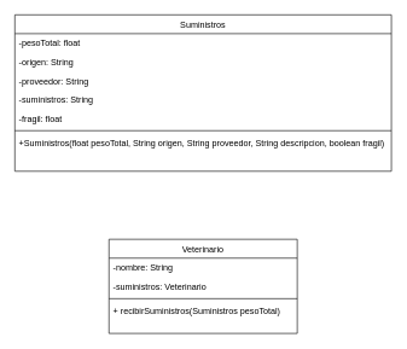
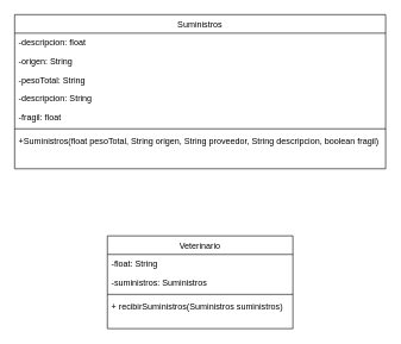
  <mxCell id="0" />
  <mxCell id="1" parent="0" />
  <mxCell id="2" value="Veterinario" style="swimlane;fontStyle=0;align=center;verticalAlign=top;childLayout=stackLayout;horizontal=1;startSize=26;horizontalStack=0;resizeParent=1;resizeLast=0;collapsible=1;marginBottom=0;rounded=0;shadow=0;strokeWidth=1;" parent="1" vertex="1"><mxGeometry x="150" y="330" width="260" height="130" as="geometry"><mxRectangle x="550" y="140" width="160" height="26" as="alternateBounds" /></mxGeometry></mxCell>
- <mxCell id="3" value="-nombre: String" style="text;align=left;verticalAlign=top;spacingLeft=4;spacingRight=4;overflow=hidden;rotatable=0;points=[[0,0.5],[1,0.5]];portConstraint=eastwest;" parent="2" vertex="1"><mxGeometry y="26" width="260" height="26" as="geometry" /></mxCell>
- <mxCell id="4" value="-suministros: Veterinario" style="text;align=left;verticalAlign=top;spacingLeft=4;spacingRight=4;overflow=hidden;rotatable=0;points=[[0,0.5],[1,0.5]];portConstraint=eastwest;rounded=0;shadow=0;html=0;" parent="2" vertex="1"><mxGeometry y="52" width="260" height="26" as="geometry" /></mxCell>
+ <mxCell id="3" value="-float: String" style="text;align=left;verticalAlign=top;spacingLeft=4;spacingRight=4;overflow=hidden;rotatable=0;points=[[0,0.5],[1,0.5]];portConstraint=eastwest;" parent="2" vertex="1"><mxGeometry y="26" width="260" height="26" as="geometry" /></mxCell>
+ <mxCell id="4" value="-suministros: Suministros" style="text;align=left;verticalAlign=top;spacingLeft=4;spacingRight=4;overflow=hidden;rotatable=0;points=[[0,0.5],[1,0.5]];portConstraint=eastwest;rounded=0;shadow=0;html=0;" parent="2" vertex="1"><mxGeometry y="52" width="260" height="26" as="geometry" /></mxCell>
  <mxCell id="5" value="" style="line;html=1;strokeWidth=1;align=left;verticalAlign=middle;spacingTop=-1;spacingLeft=3;spacingRight=3;rotatable=0;labelPosition=right;points=[];portConstraint=eastwest;" parent="2" vertex="1"><mxGeometry y="78" width="260" height="8" as="geometry" /></mxCell>
- <mxCell id="6" value="+ recibirSuministros(Suministros pesoTotal)" style="text;align=left;verticalAlign=top;spacingLeft=4;spacingRight=4;overflow=hidden;rotatable=0;points=[[0,0.5],[1,0.5]];portConstraint=eastwest;" parent="2" vertex="1"><mxGeometry y="86" width="260" height="26" as="geometry" /></mxCell>
+ <mxCell id="6" value="+ recibirSuministros(Suministros suministros)" style="text;align=left;verticalAlign=top;spacingLeft=4;spacingRight=4;overflow=hidden;rotatable=0;points=[[0,0.5],[1,0.5]];portConstraint=eastwest;" parent="2" vertex="1"><mxGeometry y="86" width="260" height="26" as="geometry" /></mxCell>
  <mxCell id="7" value="Suministros" style="swimlane;fontStyle=0;align=center;verticalAlign=top;childLayout=stackLayout;horizontal=1;startSize=26;horizontalStack=0;resizeParent=1;resizeLast=0;collapsible=1;marginBottom=0;rounded=0;shadow=0;strokeWidth=1;" parent="1" vertex="1"><mxGeometry x="20" y="20" width="520" height="216" as="geometry"><mxRectangle x="550" y="140" width="160" height="26" as="alternateBounds" /></mxGeometry></mxCell>
- <mxCell id="8" value="-pesoTotal: float" style="text;align=left;verticalAlign=top;spacingLeft=4;spacingRight=4;overflow=hidden;rotatable=0;points=[[0,0.5],[1,0.5]];portConstraint=eastwest;" parent="7" vertex="1"><mxGeometry y="26" width="520" height="26" as="geometry" /></mxCell>
+ <mxCell id="8" value="-descripcion: float" style="text;align=left;verticalAlign=top;spacingLeft=4;spacingRight=4;overflow=hidden;rotatable=0;points=[[0,0.5],[1,0.5]];portConstraint=eastwest;" parent="7" vertex="1"><mxGeometry y="26" width="520" height="26" as="geometry" /></mxCell>
  <mxCell id="9" value="-origen: String" style="text;align=left;verticalAlign=top;spacingLeft=4;spacingRight=4;overflow=hidden;rotatable=0;points=[[0,0.5],[1,0.5]];portConstraint=eastwest;rounded=0;shadow=0;html=0;" parent="7" vertex="1"><mxGeometry y="52" width="520" height="26" as="geometry" /></mxCell>
- <mxCell id="10" value="-proveedor: String" style="text;align=left;verticalAlign=top;spacingLeft=4;spacingRight=4;overflow=hidden;rotatable=0;points=[[0,0.5],[1,0.5]];portConstraint=eastwest;rounded=0;shadow=0;html=0;" parent="7" vertex="1"><mxGeometry y="78" width="520" height="26" as="geometry" /></mxCell>
- <mxCell id="11" value="-suministros: String" style="text;align=left;verticalAlign=top;spacingLeft=4;spacingRight=4;overflow=hidden;rotatable=0;points=[[0,0.5],[1,0.5]];portConstraint=eastwest;rounded=0;shadow=0;html=0;" parent="7" vertex="1"><mxGeometry y="104" width="520" height="26" as="geometry" /></mxCell>
+ <mxCell id="10" value="-pesoTotal: String" style="text;align=left;verticalAlign=top;spacingLeft=4;spacingRight=4;overflow=hidden;rotatable=0;points=[[0,0.5],[1,0.5]];portConstraint=eastwest;rounded=0;shadow=0;html=0;" parent="7" vertex="1"><mxGeometry y="78" width="520" height="26" as="geometry" /></mxCell>
+ <mxCell id="11" value="-descripcion: String" style="text;align=left;verticalAlign=top;spacingLeft=4;spacingRight=4;overflow=hidden;rotatable=0;points=[[0,0.5],[1,0.5]];portConstraint=eastwest;rounded=0;shadow=0;html=0;" parent="7" vertex="1"><mxGeometry y="104" width="520" height="26" as="geometry" /></mxCell>
  <mxCell id="12" value="-fragil: float" style="text;align=left;verticalAlign=top;spacingLeft=4;spacingRight=4;overflow=hidden;rotatable=0;points=[[0,0.5],[1,0.5]];portConstraint=eastwest;rounded=0;shadow=0;html=0;" parent="7" vertex="1"><mxGeometry y="130" width="520" height="26" as="geometry" /></mxCell>
  <mxCell id="13" value="" style="line;html=1;strokeWidth=1;align=left;verticalAlign=middle;spacingTop=-1;spacingLeft=3;spacingRight=3;rotatable=0;labelPosition=right;points=[];portConstraint=eastwest;" parent="7" vertex="1"><mxGeometry y="156" width="520" height="8" as="geometry" /></mxCell>
  <mxCell id="14" value="+Suministros(float pesoTotal, String origen, String proveedor, String descripcion, boolean fragil)" style="text;align=left;verticalAlign=top;spacingLeft=4;spacingRight=4;overflow=hidden;rotatable=0;points=[[0,0.5],[1,0.5]];portConstraint=eastwest;" parent="7" vertex="1"><mxGeometry y="164" width="520" height="26" as="geometry" /></mxCell>
